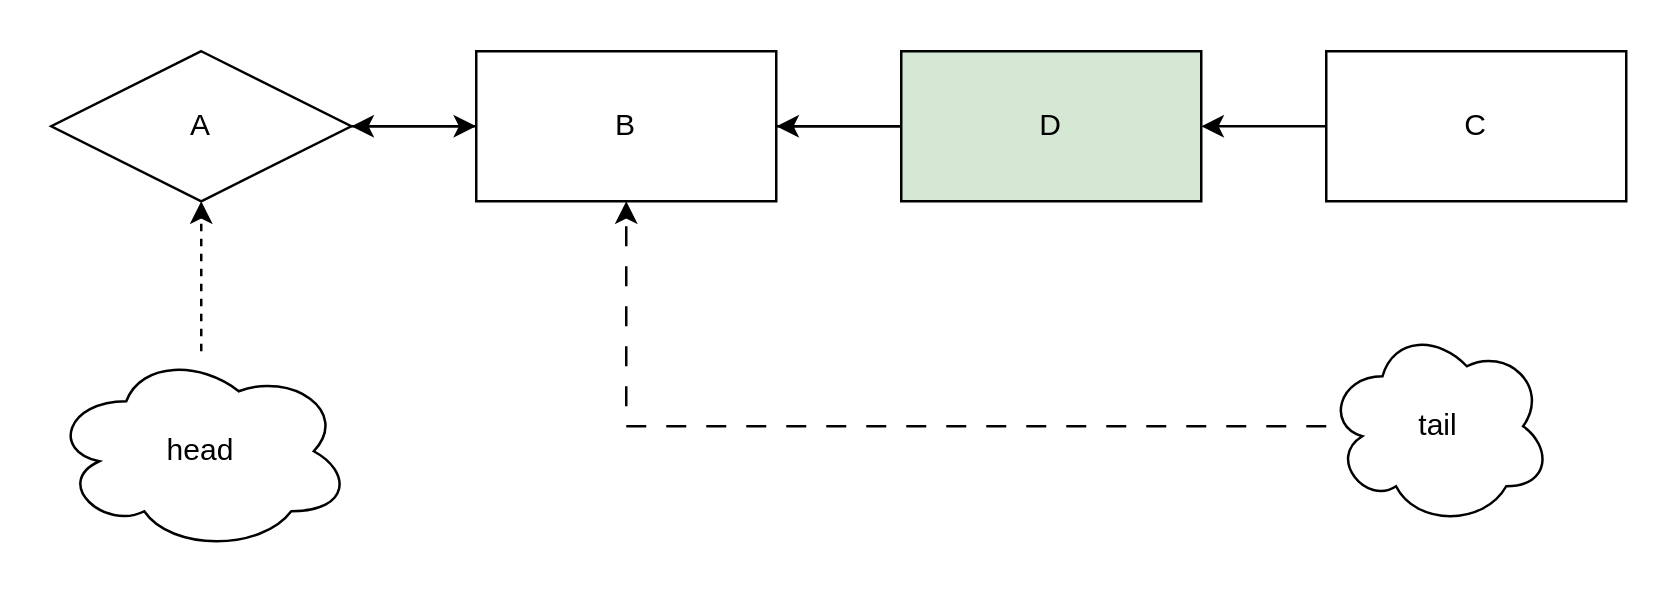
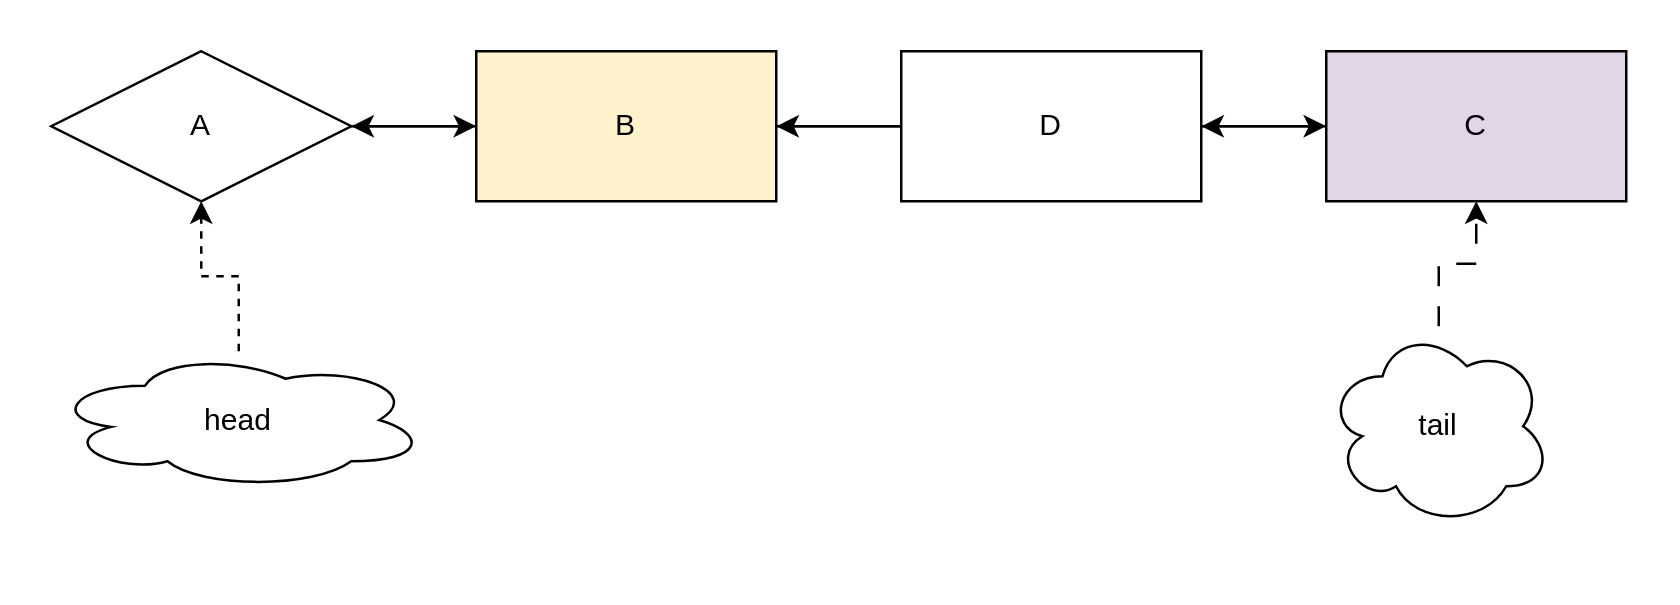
  <mxCell id="0" />
  <mxCell id="1" parent="0" />
  <mxCell id="2" style="edgeStyle=orthogonalEdgeStyle;rounded=0;orthogonalLoop=1;jettySize=auto;html=1;" edge="1" parent="1" source="3" target="6"><mxGeometry relative="1" as="geometry" /></mxCell>
  <mxCell id="3" value="A" style="rhombus;whiteSpace=wrap;html=1;" vertex="1" parent="1"><mxGeometry x="20" y="20" width="120" height="60" as="geometry" /></mxCell>
  <mxCell id="4" style="edgeStyle=orthogonalEdgeStyle;rounded=0;orthogonalLoop=1;jettySize=auto;html=1;" edge="1" parent="1" source="6" target="3"><mxGeometry relative="1" as="geometry" /></mxCell>
  <mxCell id="5" style="edgeStyle=orthogonalEdgeStyle;rounded=0;orthogonalLoop=1;jettySize=auto;html=1;entryX=0;entryY=0.5;entryDx=0;entryDy=0;endArrow=none;" edge="1" parent="1" source="6" target="9"><mxGeometry relative="1" as="geometry" /></mxCell>
- <mxCell id="6" value="B" style="rounded=0;whiteSpace=wrap;html=1;" vertex="1" parent="1"><mxGeometry x="190" y="20" width="120" height="60" as="geometry" /></mxCell>
+ <mxCell id="6" value="B" style="rounded=0;whiteSpace=wrap;html=1;fillColor=#fff2cc;" vertex="1" parent="1"><mxGeometry x="190" y="20" width="120" height="60" as="geometry" /></mxCell>
  <mxCell id="7" style="edgeStyle=orthogonalEdgeStyle;rounded=0;orthogonalLoop=1;jettySize=auto;html=1;" edge="1" parent="1" source="9"><mxGeometry relative="1" as="geometry"><mxPoint x="310" y="50" as="targetPoint" /></mxGeometry></mxCell>
- <mxCell id="9" value="D" style="rounded=0;whiteSpace=wrap;html=1;fillColor=#d5e8d4;" vertex="1" parent="1"><mxGeometry x="360" y="20" width="120" height="60" as="geometry" /></mxCell>
+ <mxCell id="8" style="edgeStyle=orthogonalEdgeStyle;rounded=0;orthogonalLoop=1;jettySize=auto;html=1;entryX=0;entryY=0.5;entryDx=0;entryDy=0;" edge="1" parent="1" source="9" target="11"><mxGeometry relative="1" as="geometry" /></mxCell>
+ <mxCell id="9" value="D" style="rounded=0;whiteSpace=wrap;html=1;" vertex="1" parent="1"><mxGeometry x="360" y="20" width="120" height="60" as="geometry" /></mxCell>
  <mxCell id="10" style="edgeStyle=orthogonalEdgeStyle;rounded=0;orthogonalLoop=1;jettySize=auto;html=1;" edge="1" parent="1" source="11"><mxGeometry relative="1" as="geometry"><mxPoint x="480" y="50" as="targetPoint" /></mxGeometry></mxCell>
- <mxCell id="11" value="C" style="rounded=0;whiteSpace=wrap;html=1;" vertex="1" parent="1"><mxGeometry x="530" y="20" width="120" height="60" as="geometry" /></mxCell>
+ <mxCell id="11" value="C" style="rounded=0;whiteSpace=wrap;html=1;fillColor=#e1d5e7;" vertex="1" parent="1"><mxGeometry x="530" y="20" width="120" height="60" as="geometry" /></mxCell>
  <mxCell id="12" style="edgeStyle=orthogonalEdgeStyle;rounded=0;orthogonalLoop=1;jettySize=auto;html=1;entryX=0.5;entryY=1;entryDx=0;entryDy=0;dashed=1;" edge="1" parent="1" source="13" target="3"><mxGeometry relative="1" as="geometry" /></mxCell>
- <mxCell id="13" value="head" style="ellipse;shape=cloud;whiteSpace=wrap;html=1;" vertex="1" parent="1"><mxGeometry x="20" y="140" width="120" height="80" as="geometry" /></mxCell>
- <mxCell id="14" style="edgeStyle=orthogonalEdgeStyle;rounded=0;orthogonalLoop=1;jettySize=auto;html=1;dashed=1;dashPattern=8 8;" edge="1" parent="1" source="15" target="6"><mxGeometry relative="1" as="geometry" /></mxCell>
+ <mxCell id="13" value="head" style="ellipse;shape=cloud;whiteSpace=wrap;html=1;" vertex="1" parent="1"><mxGeometry x="20" y="140" width="150" height="55" as="geometry" /></mxCell>
+ <mxCell id="14" style="edgeStyle=orthogonalEdgeStyle;rounded=0;orthogonalLoop=1;jettySize=auto;html=1;entryX=0.5;entryY=1;entryDx=0;entryDy=0;dashed=1;dashPattern=8 8;" edge="1" parent="1" source="15" target="11"><mxGeometry relative="1" as="geometry" /></mxCell>
  <mxCell id="15" value="tail" style="ellipse;shape=cloud;whiteSpace=wrap;html=1;" vertex="1" parent="1"><mxGeometry x="530" y="130" width="90" height="80" as="geometry" /></mxCell>
